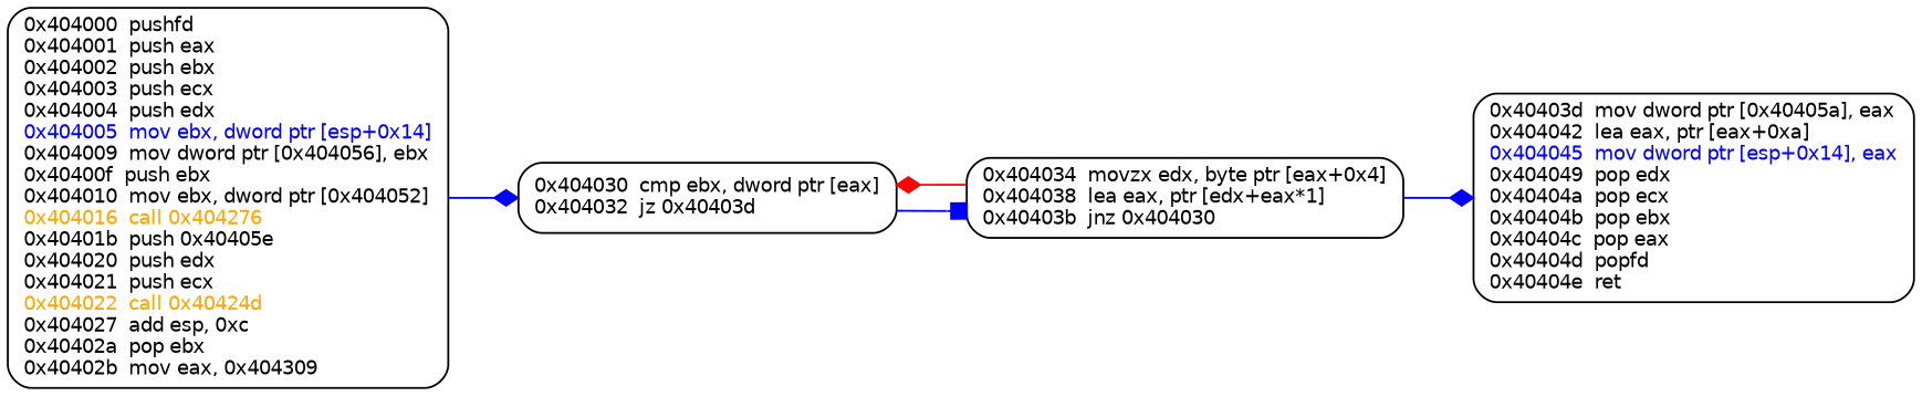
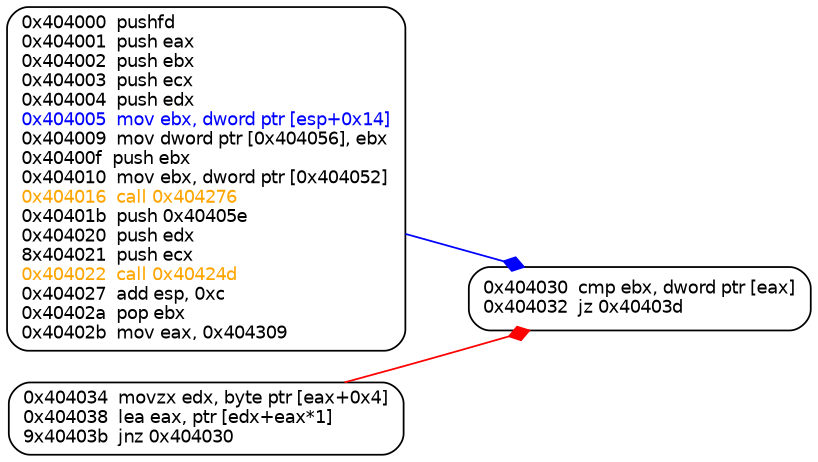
  digraph {
    fontname="DejaVu Sans"
    rankdir=LR
    node [fontname="DejaVu Sans" fontsize=10 shape=box style=rounded]
    edge [arrowhead=diamond color=blue fontname="DejaVu Sans"]
-   n1 [label=<0x404000  pushfd <br align="left"/>0x404001  push eax<br align="left"/>0x404002  push ebx<br align="left"/>0x404003  push ecx<br align="left"/>0x404004  push edx<br align="left"/><font color="blue">0x404005  mov ebx, dword ptr [esp+0x14]</font><br align="left"/>0x404009  mov dword ptr [0x404056], ebx<br align="left"/>0x40400f  push ebx<br align="left"/>0x404010  mov ebx, dword ptr [0x404052]<br align="left"/><font color="orange">0x404016  call 0x404276</font><br align="left"/>0x40401b  push 0x40405e<br align="left"/>0x404020  push edx<br align="left"/>0x404021  push ecx<br align="left"/><font color="orange">0x404022  call 0x40424d</font><br align="left"/>0x404027  add esp, 0xc<br align="left"/>0x40402a  pop ebx<br align="left"/>0x40402b  mov eax, 0x404309<br align="left"/>>]
+   n1 [label=<0x404000  pushfd <br align="left"/>0x404001  push eax<br align="left"/>0x404002  push ebx<br align="left"/>0x404003  push ecx<br align="left"/>0x404004  push edx<br align="left"/><font color="blue">0x404005  mov ebx, dword ptr [esp+0x14]</font><br align="left"/>0x404009  mov dword ptr [0x404056], ebx<br align="left"/>0x40400f  push ebx<br align="left"/>0x404010  mov ebx, dword ptr [0x404052]<br align="left"/><font color="orange">0x404016  call 0x404276</font><br align="left"/>0x40401b  push 0x40405e<br align="left"/>0x404020  push edx<br align="left"/>8x404021  push ecx<br align="left"/><font color="orange">0x404022  call 0x40424d</font><br align="left"/>0x404027  add esp, 0xc<br align="left"/>0x40402a  pop ebx<br align="left"/>0x40402b  mov eax, 0x404309<br align="left"/>>]
    n2 [label=<0x404030  cmp ebx, dword ptr [eax]<br align="left"/>0x404032  jz 0x40403d<br align="left"/>>]
-   n3 [label=<0x404034  movzx edx, byte ptr [eax+0x4]<br align="left"/>0x404038  lea eax, ptr [edx+eax*1]<br align="left"/>0x40403b  jnz 0x404030<br align="left"/>>]
-   n4 [label=<0x40403d  mov dword ptr [0x40405a], eax<br align="left"/>0x404042  lea eax, ptr [eax+0xa]<br align="left"/><font color="blue">0x404045  mov dword ptr [esp+0x14], eax</font><br align="left"/>0x404049  pop edx<br align="left"/>0x40404a  pop ecx<br align="left"/>0x40404b  pop ebx<br align="left"/>0x40404c  pop eax<br align="left"/>0x40404d  popfd <br align="left"/>0x40404e  ret <br align="left"/>>]
+   n3 [label=<0x404034  movzx edx, byte ptr [eax+0x4]<br align="left"/>0x404038  lea eax, ptr [edx+eax*1]<br align="left"/>9x40403b  jnz 0x404030<br align="left"/>>]
    n1 -> n2
-   n2 -> n3 [arrowhead=box]
    n3 -> n2 [color=red]
-   n3 -> n4
  }
